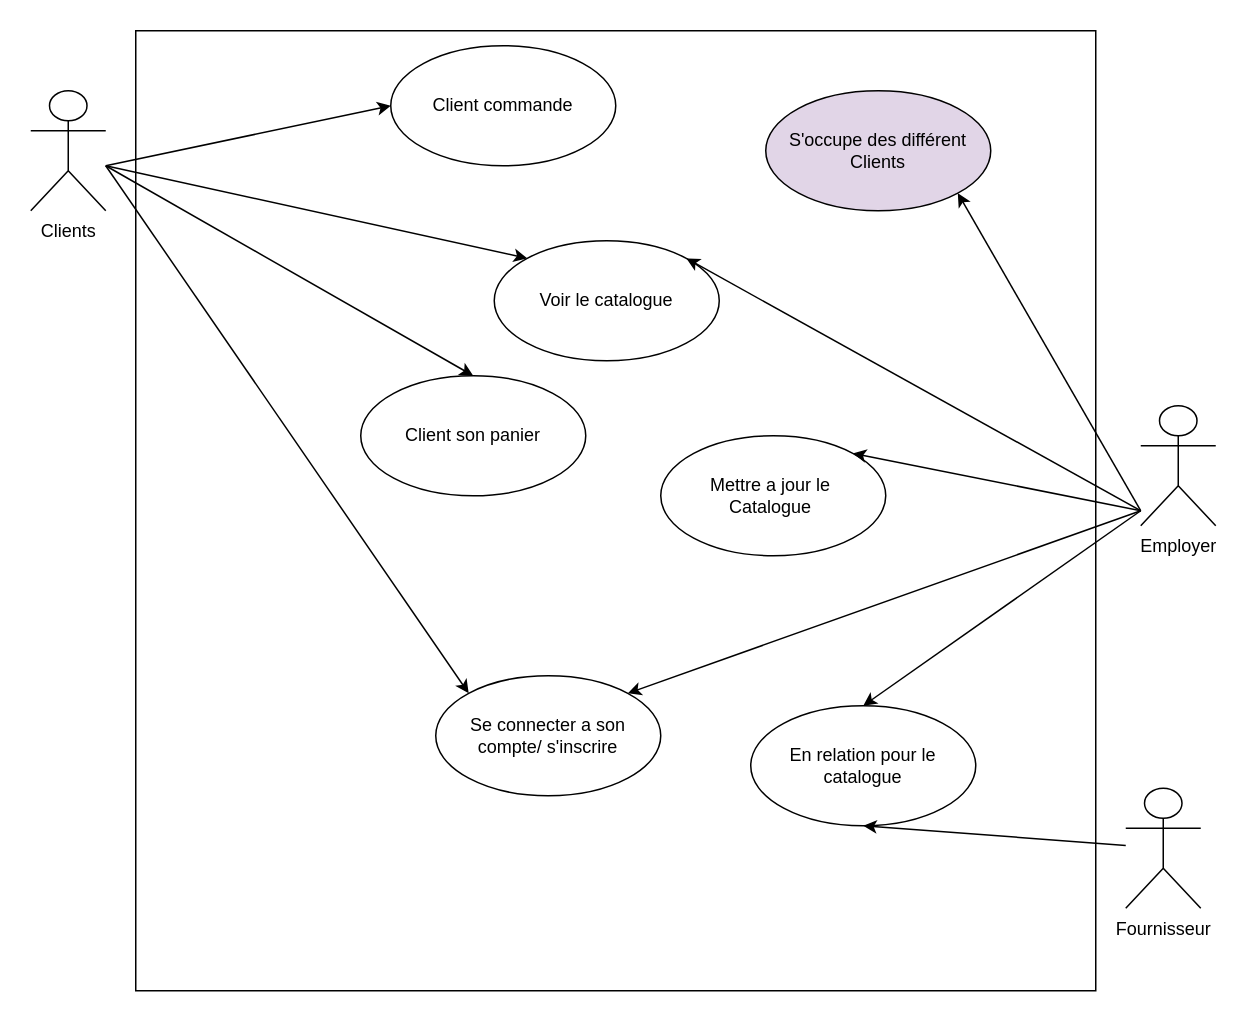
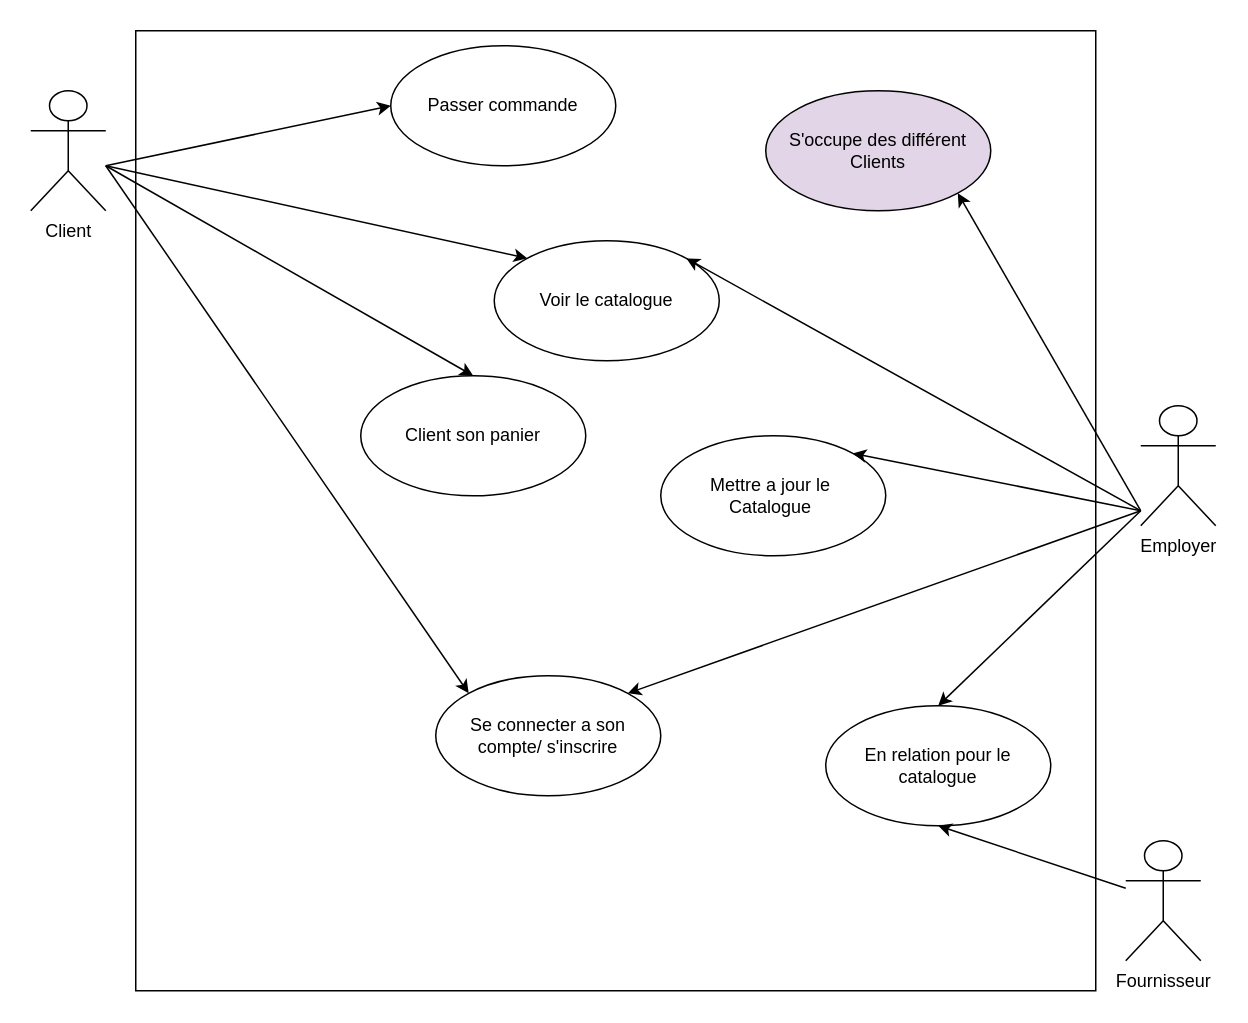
  <mxCell id="0" />
  <mxCell id="1" parent="0" />
- <mxCell id="2" value="Clients&lt;br&gt;" style="shape=umlActor;verticalLabelPosition=bottom;verticalAlign=top;html=1;outlineConnect=0;" vertex="1" parent="1"><mxGeometry x="20" y="60" width="50" height="80" as="geometry" /></mxCell>
+ <mxCell id="2" value="Client&lt;br&gt;" style="shape=umlActor;verticalLabelPosition=bottom;verticalAlign=top;html=1;outlineConnect=0;" vertex="1" parent="1"><mxGeometry x="20" y="60" width="50" height="80" as="geometry" /></mxCell>
  <mxCell id="3" value="Employer&lt;br&gt;" style="shape=umlActor;verticalLabelPosition=bottom;verticalAlign=top;html=1;outlineConnect=0;" vertex="1" parent="1"><mxGeometry x="760" y="270" width="50" height="80" as="geometry" /></mxCell>
  <mxCell id="4" value="" style="whiteSpace=wrap;html=1;aspect=fixed;" vertex="1" parent="1"><mxGeometry x="90" y="20" width="640" height="640" as="geometry" /></mxCell>
  <mxCell id="5" value="Mettre a jour le&amp;nbsp;&lt;br&gt;Catalogue&amp;nbsp;" style="ellipse;whiteSpace=wrap;html=1;" vertex="1" parent="1"><mxGeometry x="440" y="290" width="150" height="80" as="geometry" /></mxCell>
  <mxCell id="6" value="" style="endArrow=classic;html=1;rounded=0;entryX=1;entryY=0;entryDx=0;entryDy=0;" edge="1" parent="1" target="5"><mxGeometry width="50" height="50" relative="1" as="geometry"><mxPoint x="760" y="340" as="sourcePoint" /><mxPoint x="430" y="370" as="targetPoint" /></mxGeometry></mxCell>
  <mxCell id="7" value="S'occupe des différent Clients" style="ellipse;whiteSpace=wrap;html=1;fillColor=#e1d5e7;" vertex="1" parent="1"><mxGeometry x="510" y="60" width="150" height="80" as="geometry" /></mxCell>
  <mxCell id="8" value="" style="endArrow=classic;html=1;rounded=0;entryX=1;entryY=1;entryDx=0;entryDy=0;" edge="1" parent="1" target="7"><mxGeometry width="50" height="50" relative="1" as="geometry"><mxPoint x="760" y="340" as="sourcePoint" /><mxPoint x="430" y="370" as="targetPoint" /></mxGeometry></mxCell>
  <mxCell id="9" value="Voir le catalogue" style="ellipse;whiteSpace=wrap;html=1;" vertex="1" parent="1"><mxGeometry x="329" y="160" width="150" height="80" as="geometry" /></mxCell>
  <mxCell id="10" value="" style="endArrow=classic;html=1;rounded=0;entryX=0;entryY=0;entryDx=0;entryDy=0;" edge="1" parent="1" target="9"><mxGeometry width="50" height="50" relative="1" as="geometry"><mxPoint x="70" y="110" as="sourcePoint" /><mxPoint x="430" y="380" as="targetPoint" /></mxGeometry></mxCell>
  <mxCell id="11" value="" style="endArrow=classic;html=1;rounded=0;entryX=1;entryY=0;entryDx=0;entryDy=0;" edge="1" parent="1" target="9"><mxGeometry width="50" height="50" relative="1" as="geometry"><mxPoint x="760" y="340" as="sourcePoint" /><mxPoint x="430" y="380" as="targetPoint" /></mxGeometry></mxCell>
  <mxCell id="12" value="Client son panier" style="ellipse;whiteSpace=wrap;html=1;" vertex="1" parent="1"><mxGeometry x="240" y="250" width="150" height="80" as="geometry" /></mxCell>
  <mxCell id="13" value="" style="endArrow=classic;html=1;rounded=0;entryX=0.5;entryY=0;entryDx=0;entryDy=0;" edge="1" parent="1" target="12"><mxGeometry width="50" height="50" relative="1" as="geometry"><mxPoint x="70" y="110" as="sourcePoint" /><mxPoint x="430" y="260" as="targetPoint" /></mxGeometry></mxCell>
- <mxCell id="14" value="Client commande" style="ellipse;whiteSpace=wrap;html=1;" vertex="1" parent="1"><mxGeometry x="260" y="30" width="150" height="80" as="geometry" /></mxCell>
+ <mxCell id="14" value="Passer commande" style="ellipse;whiteSpace=wrap;html=1;" vertex="1" parent="1"><mxGeometry x="260" y="30" width="150" height="80" as="geometry" /></mxCell>
  <mxCell id="15" value="" style="endArrow=classic;html=1;rounded=0;entryX=0;entryY=0.5;entryDx=0;entryDy=0;" edge="1" parent="1" target="14"><mxGeometry width="50" height="50" relative="1" as="geometry"><mxPoint x="70" y="110" as="sourcePoint" /><mxPoint x="430" y="260" as="targetPoint" /></mxGeometry></mxCell>
  <mxCell id="16" value="Se connecter a son compte/ s'inscrire" style="ellipse;whiteSpace=wrap;html=1;" vertex="1" parent="1"><mxGeometry x="290" y="450" width="150" height="80" as="geometry" /></mxCell>
  <mxCell id="17" value="" style="endArrow=classic;html=1;rounded=0;entryX=0;entryY=0;entryDx=0;entryDy=0;" edge="1" parent="1" target="16"><mxGeometry width="50" height="50" relative="1" as="geometry"><mxPoint x="70" y="110" as="sourcePoint" /><mxPoint x="430" y="250" as="targetPoint" /></mxGeometry></mxCell>
  <mxCell id="18" value="" style="endArrow=classic;html=1;rounded=0;entryX=1;entryY=0;entryDx=0;entryDy=0;" edge="1" parent="1" target="16"><mxGeometry width="50" height="50" relative="1" as="geometry"><mxPoint x="760" y="340" as="sourcePoint" /><mxPoint x="430" y="250" as="targetPoint" /></mxGeometry></mxCell>
- <mxCell id="19" value="Fournisseur" style="shape=umlActor;verticalLabelPosition=bottom;verticalAlign=top;html=1;outlineConnect=0;" vertex="1" parent="1"><mxGeometry x="750" y="525" width="50" height="80" as="geometry" /></mxCell>
- <mxCell id="20" value="En relation pour le catalogue" style="ellipse;whiteSpace=wrap;html=1;" vertex="1" parent="1"><mxGeometry x="500" y="470" width="150" height="80" as="geometry" /></mxCell>
+ <mxCell id="19" value="Fournisseur" style="shape=umlActor;verticalLabelPosition=bottom;verticalAlign=top;html=1;outlineConnect=0;" vertex="1" parent="1"><mxGeometry x="750" y="560" width="50" height="80" as="geometry" /></mxCell>
+ <mxCell id="20" value="En relation pour le catalogue" style="ellipse;whiteSpace=wrap;html=1;" vertex="1" parent="1"><mxGeometry x="550" y="470" width="150" height="80" as="geometry" /></mxCell>
  <mxCell id="21" value="" style="endArrow=classic;html=1;rounded=0;entryX=0.5;entryY=1;entryDx=0;entryDy=0;" edge="1" parent="1" source="19" target="20"><mxGeometry width="50" height="50" relative="1" as="geometry"><mxPoint x="380" y="550" as="sourcePoint" /><mxPoint x="430" y="500" as="targetPoint" /></mxGeometry></mxCell>
  <mxCell id="22" value="" style="endArrow=classic;html=1;rounded=0;entryX=0.5;entryY=0;entryDx=0;entryDy=0;" edge="1" parent="1" target="20"><mxGeometry width="50" height="50" relative="1" as="geometry"><mxPoint x="760" y="340" as="sourcePoint" /><mxPoint x="430" y="500" as="targetPoint" /></mxGeometry></mxCell>
